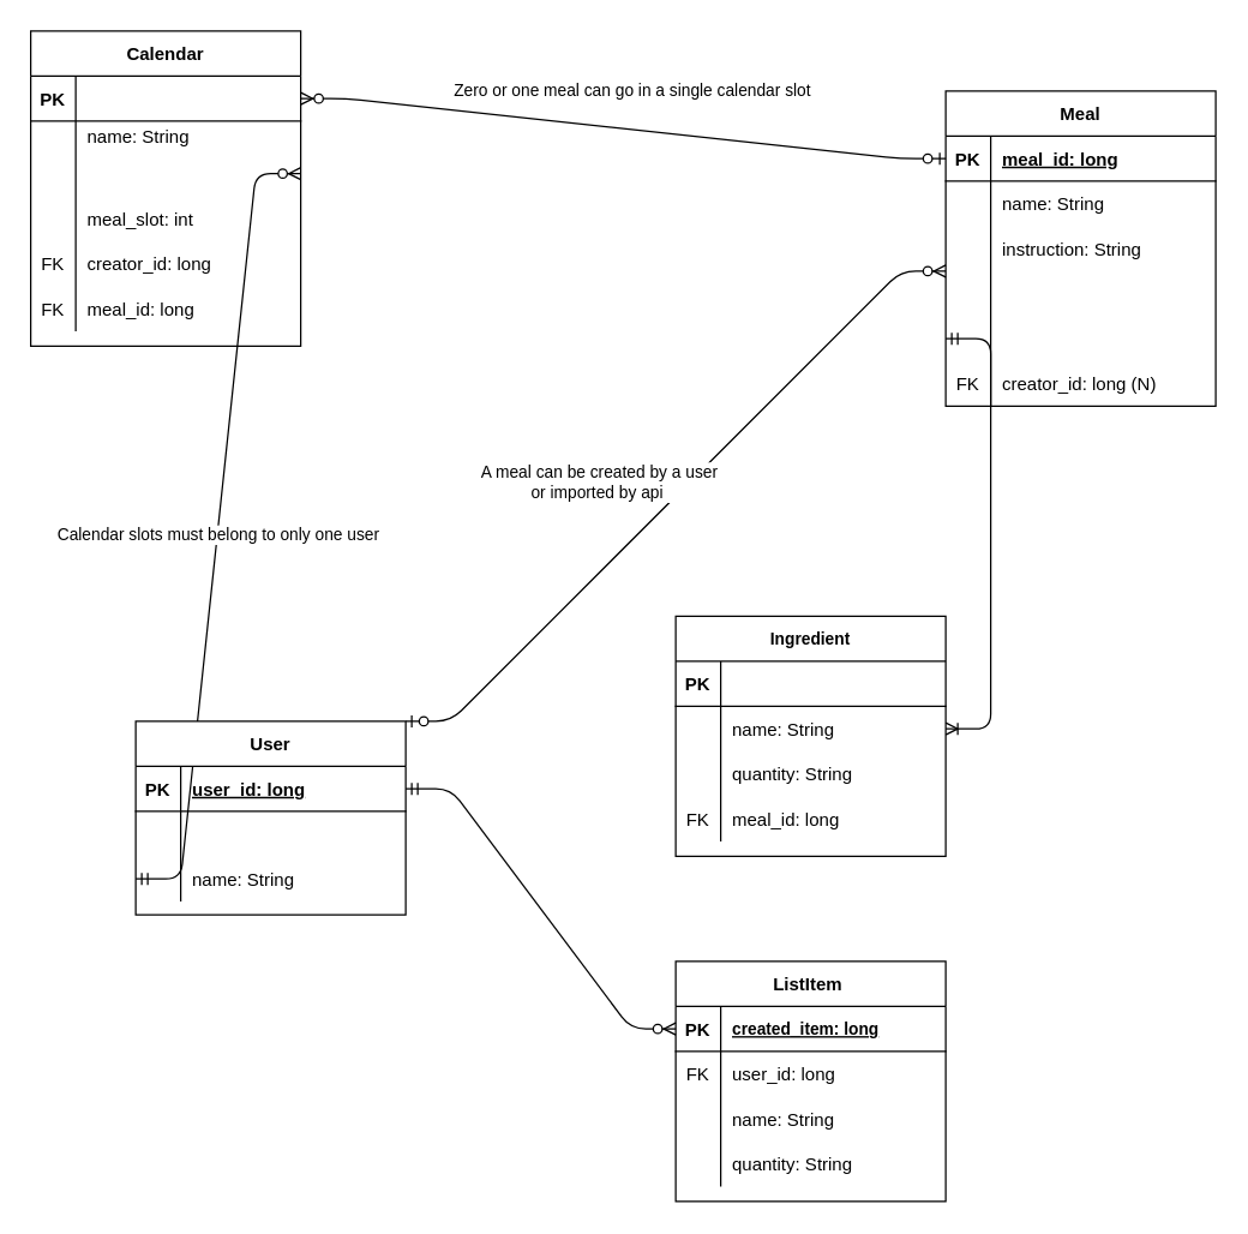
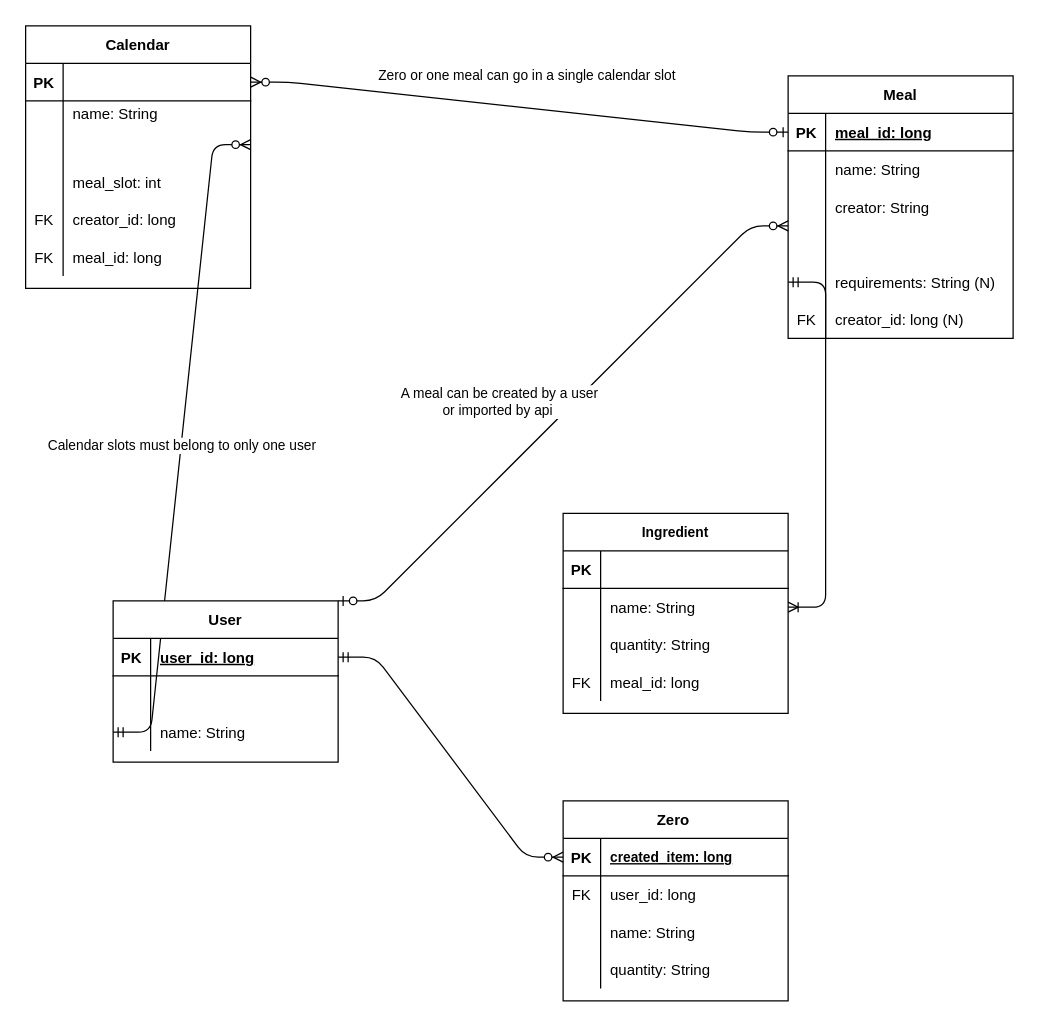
  <mxCell id="0" />
  <mxCell id="1" parent="0" />
  <mxCell id="2" value="" style="edgeStyle=entityRelationEdgeStyle;fontSize=12;html=1;endArrow=ERzeroToMany;startArrow=ERmandOne;exitX=1;exitY=0.5;exitDx=0;exitDy=0;entryX=0;entryY=0.5;entryDx=0;entryDy=0;" parent="1" source="45" target="67" edge="1"><mxGeometry width="100" height="100" relative="1" as="geometry"><mxPoint x="460" y="550" as="sourcePoint" /><mxPoint x="600" y="550" as="targetPoint" /></mxGeometry></mxCell>
  <mxCell id="3" value="Calendar" style="shape=table;startSize=30;container=1;collapsible=1;childLayout=tableLayout;fixedRows=1;rowLines=0;fontStyle=1;align=center;resizeLast=1;" parent="1" vertex="1"><mxGeometry x="20" y="20" width="180" height="210" as="geometry" /></mxCell>
  <mxCell id="4" value="" style="shape=partialRectangle;collapsible=0;dropTarget=0;pointerEvents=0;fillColor=none;top=0;left=0;bottom=1;right=0;points=[[0,0.5],[1,0.5]];portConstraint=eastwest;" parent="3" vertex="1"><mxGeometry y="30" width="180" height="30" as="geometry" /></mxCell>
  <mxCell id="5" value="PK" style="shape=partialRectangle;connectable=0;fillColor=none;top=0;left=0;bottom=0;right=0;fontStyle=1;overflow=hidden;" parent="4" vertex="1"><mxGeometry width="30" height="30" as="geometry" /></mxCell>
  <mxCell id="6" value="" style="shape=partialRectangle;collapsible=0;dropTarget=0;pointerEvents=0;fillColor=none;top=0;left=0;bottom=0;right=0;points=[[0,0.5],[1,0.5]];portConstraint=eastwest;" parent="3" vertex="1"><mxGeometry y="60" width="180" height="20" as="geometry" /></mxCell>
  <mxCell id="7" value="" style="shape=partialRectangle;connectable=0;fillColor=none;top=0;left=0;bottom=0;right=0;editable=1;overflow=hidden;" parent="6" vertex="1"><mxGeometry width="30" height="20" as="geometry" /></mxCell>
  <mxCell id="8" value="name: String" style="shape=partialRectangle;connectable=0;fillColor=none;top=0;left=0;bottom=0;right=0;align=left;spacingLeft=6;overflow=hidden;" parent="6" vertex="1"><mxGeometry x="30" width="150" height="20" as="geometry" /></mxCell>
  <mxCell id="9" value="" style="shape=partialRectangle;collapsible=0;dropTarget=0;pointerEvents=0;fillColor=none;top=0;left=0;bottom=0;right=0;points=[[0,0.5],[1,0.5]];portConstraint=eastwest;" parent="3" vertex="1"><mxGeometry y="80" width="180" height="30" as="geometry" /></mxCell>
  <mxCell id="10" value="" style="shape=partialRectangle;connectable=0;fillColor=none;top=0;left=0;bottom=0;right=0;editable=1;overflow=hidden;" parent="9" vertex="1"><mxGeometry width="30" height="30" as="geometry" /></mxCell>
  <mxCell id="11" value="" style="shape=partialRectangle;collapsible=0;dropTarget=0;pointerEvents=0;fillColor=none;top=0;left=0;bottom=0;right=0;points=[[0,0.5],[1,0.5]];portConstraint=eastwest;" parent="3" vertex="1"><mxGeometry y="110" width="180" height="30" as="geometry" /></mxCell>
  <mxCell id="12" value="" style="shape=partialRectangle;connectable=0;fillColor=none;top=0;left=0;bottom=0;right=0;editable=1;overflow=hidden;" parent="11" vertex="1"><mxGeometry width="30" height="30" as="geometry" /></mxCell>
  <mxCell id="13" value="meal_slot: int " style="shape=partialRectangle;connectable=0;fillColor=none;top=0;left=0;bottom=0;right=0;align=left;spacingLeft=6;overflow=hidden;" parent="11" vertex="1"><mxGeometry x="30" width="150" height="30" as="geometry" /></mxCell>
  <mxCell id="14" value="" style="shape=partialRectangle;collapsible=0;dropTarget=0;pointerEvents=0;fillColor=none;top=0;left=0;bottom=0;right=0;points=[[0,0.5],[1,0.5]];portConstraint=eastwest;" parent="3" vertex="1"><mxGeometry y="140" width="180" height="30" as="geometry" /></mxCell>
  <mxCell id="15" value="FK" style="shape=partialRectangle;connectable=0;fillColor=none;top=0;left=0;bottom=0;right=0;editable=1;overflow=hidden;" parent="14" vertex="1"><mxGeometry width="30" height="30" as="geometry" /></mxCell>
  <mxCell id="16" value="creator_id: long" style="shape=partialRectangle;connectable=0;fillColor=none;top=0;left=0;bottom=0;right=0;align=left;spacingLeft=6;overflow=hidden;" parent="14" vertex="1"><mxGeometry x="30" width="150" height="30" as="geometry" /></mxCell>
  <mxCell id="17" value="" style="shape=partialRectangle;collapsible=0;dropTarget=0;pointerEvents=0;fillColor=none;top=0;left=0;bottom=0;right=0;points=[[0,0.5],[1,0.5]];portConstraint=eastwest;" parent="3" vertex="1"><mxGeometry y="170" width="180" height="30" as="geometry" /></mxCell>
  <mxCell id="18" value="FK" style="shape=partialRectangle;connectable=0;fillColor=none;top=0;left=0;bottom=0;right=0;editable=1;overflow=hidden;" parent="17" vertex="1"><mxGeometry width="30" height="30" as="geometry" /></mxCell>
  <mxCell id="19" value="meal_id: long" style="shape=partialRectangle;connectable=0;fillColor=none;top=0;left=0;bottom=0;right=0;align=left;spacingLeft=6;overflow=hidden;" parent="17" vertex="1"><mxGeometry x="30" width="150" height="30" as="geometry" /></mxCell>
  <mxCell id="20" value="Meal" style="shape=table;startSize=30;container=1;collapsible=1;childLayout=tableLayout;fixedRows=1;rowLines=0;fontStyle=1;align=center;resizeLast=1;" parent="1" vertex="1"><mxGeometry x="630" y="60" width="180" height="210" as="geometry" /></mxCell>
  <mxCell id="21" value="" style="shape=partialRectangle;collapsible=0;dropTarget=0;pointerEvents=0;fillColor=none;top=0;left=0;bottom=1;right=0;points=[[0,0.5],[1,0.5]];portConstraint=eastwest;" parent="20" vertex="1"><mxGeometry y="30" width="180" height="30" as="geometry" /></mxCell>
  <mxCell id="22" value="PK" style="shape=partialRectangle;connectable=0;fillColor=none;top=0;left=0;bottom=0;right=0;fontStyle=1;overflow=hidden;" parent="21" vertex="1"><mxGeometry width="30" height="30" as="geometry" /></mxCell>
  <mxCell id="23" value="meal_id: long" style="shape=partialRectangle;connectable=0;fillColor=none;top=0;left=0;bottom=0;right=0;align=left;spacingLeft=6;fontStyle=5;overflow=hidden;" parent="21" vertex="1"><mxGeometry x="30" width="150" height="30" as="geometry" /></mxCell>
  <mxCell id="24" value="" style="shape=partialRectangle;collapsible=0;dropTarget=0;pointerEvents=0;fillColor=none;top=0;left=0;bottom=0;right=0;points=[[0,0.5],[1,0.5]];portConstraint=eastwest;" parent="20" vertex="1"><mxGeometry y="60" width="180" height="30" as="geometry" /></mxCell>
  <mxCell id="25" value="" style="shape=partialRectangle;connectable=0;fillColor=none;top=0;left=0;bottom=0;right=0;editable=1;overflow=hidden;" parent="24" vertex="1"><mxGeometry width="30" height="30" as="geometry" /></mxCell>
  <mxCell id="26" value="name: String" style="shape=partialRectangle;connectable=0;fillColor=none;top=0;left=0;bottom=0;right=0;align=left;spacingLeft=6;overflow=hidden;" parent="24" vertex="1"><mxGeometry x="30" width="150" height="30" as="geometry" /></mxCell>
  <mxCell id="27" value="" style="shape=partialRectangle;collapsible=0;dropTarget=0;pointerEvents=0;fillColor=none;top=0;left=0;bottom=0;right=0;points=[[0,0.5],[1,0.5]];portConstraint=eastwest;" parent="20" vertex="1"><mxGeometry y="90" width="180" height="30" as="geometry" /></mxCell>
  <mxCell id="28" value="" style="shape=partialRectangle;connectable=0;fillColor=none;top=0;left=0;bottom=0;right=0;editable=1;overflow=hidden;" parent="27" vertex="1"><mxGeometry width="30" height="30" as="geometry" /></mxCell>
- <mxCell id="29" value="instruction: String" style="shape=partialRectangle;connectable=0;fillColor=none;top=0;left=0;bottom=0;right=0;align=left;spacingLeft=6;overflow=hidden;" parent="27" vertex="1"><mxGeometry x="30" width="150" height="30" as="geometry" /></mxCell>
+ <mxCell id="29" value="creator: String" style="shape=partialRectangle;connectable=0;fillColor=none;top=0;left=0;bottom=0;right=0;align=left;spacingLeft=6;overflow=hidden;" parent="27" vertex="1"><mxGeometry x="30" width="150" height="30" as="geometry" /></mxCell>
  <mxCell id="30" value="" style="shape=partialRectangle;collapsible=0;dropTarget=0;pointerEvents=0;fillColor=none;top=0;left=0;bottom=0;right=0;points=[[0,0.5],[1,0.5]];portConstraint=eastwest;" parent="20" vertex="1"><mxGeometry y="120" width="180" height="30" as="geometry" /></mxCell>
  <mxCell id="31" value="" style="shape=partialRectangle;connectable=0;fillColor=none;top=0;left=0;bottom=0;right=0;editable=1;overflow=hidden;" parent="30" vertex="1"><mxGeometry width="30" height="30" as="geometry" /></mxCell>
  <mxCell id="32" value="" style="shape=partialRectangle;collapsible=0;dropTarget=0;pointerEvents=0;fillColor=none;top=0;left=0;bottom=0;right=0;points=[[0,0.5],[1,0.5]];portConstraint=eastwest;" parent="20" vertex="1"><mxGeometry y="150" width="180" height="30" as="geometry" /></mxCell>
  <mxCell id="33" value="" style="shape=partialRectangle;connectable=0;fillColor=none;top=0;left=0;bottom=0;right=0;editable=1;overflow=hidden;" parent="32" vertex="1"><mxGeometry width="30" height="30" as="geometry" /></mxCell>
+ <mxCell id="34" value="requirements: String (N)" style="shape=partialRectangle;connectable=0;fillColor=none;top=0;left=0;bottom=0;right=0;align=left;spacingLeft=6;overflow=hidden;" parent="32" vertex="1"><mxGeometry x="30" width="150" height="30" as="geometry" /></mxCell>
  <mxCell id="35" value="" style="shape=partialRectangle;collapsible=0;dropTarget=0;pointerEvents=0;fillColor=none;top=0;left=0;bottom=0;right=0;points=[[0,0.5],[1,0.5]];portConstraint=eastwest;" parent="20" vertex="1"><mxGeometry y="180" width="180" height="30" as="geometry" /></mxCell>
  <mxCell id="36" value="FK" style="shape=partialRectangle;connectable=0;fillColor=none;top=0;left=0;bottom=0;right=0;editable=1;overflow=hidden;" parent="35" vertex="1"><mxGeometry width="30" height="30" as="geometry" /></mxCell>
  <mxCell id="37" value="creator_id: long (N)" style="shape=partialRectangle;connectable=0;fillColor=none;top=0;left=0;bottom=0;right=0;align=left;spacingLeft=6;overflow=hidden;" parent="35" vertex="1"><mxGeometry x="30" width="150" height="30" as="geometry" /></mxCell>
  <mxCell id="38" value="" style="edgeStyle=entityRelationEdgeStyle;fontSize=12;html=1;endArrow=ERmandOne;startArrow=ERzeroToMany;endFill=0;entryX=0;entryY=0.5;entryDx=0;entryDy=0;exitX=1;exitY=0.5;exitDx=0;exitDy=0;" edge="1" parent="1" source="9" target="50"><mxGeometry width="100" height="100" relative="1" as="geometry"><mxPoint x="200" y="380" as="sourcePoint" /><mxPoint x="300" y="420" as="targetPoint" /></mxGeometry></mxCell>
  <mxCell id="39" value="Calendar slots must belong to only one user" style="edgeLabel;html=1;align=center;verticalAlign=middle;resizable=0;points=[];" vertex="1" connectable="0" parent="38"><mxGeometry x="0.023" relative="1" as="geometry"><mxPoint as="offset" /></mxGeometry></mxCell>
  <mxCell id="40" value="" style="edgeStyle=entityRelationEdgeStyle;fontSize=12;html=1;endArrow=ERzeroToMany;startArrow=ERzeroToOne;exitX=1;exitY=0;exitDx=0;exitDy=0;startFill=1;" edge="1" parent="1" source="44"><mxGeometry width="100" height="100" relative="1" as="geometry"><mxPoint x="530" y="280" as="sourcePoint" /><mxPoint x="630" y="180" as="targetPoint" /></mxGeometry></mxCell>
  <mxCell id="41" value="A meal can be created by a user&lt;br&gt;or imported by api&amp;nbsp;" style="edgeLabel;html=1;align=center;verticalAlign=middle;resizable=0;points=[];" vertex="1" connectable="0" parent="40"><mxGeometry x="0.065" y="-1" relative="1" as="geometry"><mxPoint x="-63.41" y="0.8" as="offset" /></mxGeometry></mxCell>
  <mxCell id="42" value="" style="edgeStyle=entityRelationEdgeStyle;fontSize=12;html=1;endArrow=ERzeroToOne;startArrow=ERzeroToMany;exitX=1;exitY=0.5;exitDx=0;exitDy=0;entryX=0;entryY=0.5;entryDx=0;entryDy=0;endFill=1;startFill=1;" edge="1" parent="1" source="4" target="21"><mxGeometry width="100" height="100" relative="1" as="geometry"><mxPoint x="380" y="140" as="sourcePoint" /><mxPoint x="480" y="40" as="targetPoint" /></mxGeometry></mxCell>
  <mxCell id="43" value="Zero or one meal can go in a single calendar slot" style="edgeLabel;html=1;align=center;verticalAlign=middle;resizable=0;points=[];" vertex="1" connectable="0" parent="42"><mxGeometry x="-0.121" relative="1" as="geometry"><mxPoint x="30.93" y="-22.2" as="offset" /></mxGeometry></mxCell>
  <mxCell id="44" value="User" style="shape=table;startSize=30;container=1;collapsible=1;childLayout=tableLayout;fixedRows=1;rowLines=0;fontStyle=1;align=center;resizeLast=1;" parent="1" vertex="1"><mxGeometry x="90" y="480" width="180" height="129" as="geometry" /></mxCell>
  <mxCell id="45" value="" style="shape=partialRectangle;collapsible=0;dropTarget=0;pointerEvents=0;fillColor=none;top=0;left=0;bottom=1;right=0;points=[[0,0.5],[1,0.5]];portConstraint=eastwest;" parent="44" vertex="1"><mxGeometry y="30" width="180" height="30" as="geometry" /></mxCell>
  <mxCell id="46" value="PK" style="shape=partialRectangle;connectable=0;fillColor=none;top=0;left=0;bottom=0;right=0;fontStyle=1;overflow=hidden;" parent="45" vertex="1"><mxGeometry width="30" height="30" as="geometry" /></mxCell>
  <mxCell id="47" value="user_id: long" style="shape=partialRectangle;connectable=0;fillColor=none;top=0;left=0;bottom=0;right=0;align=left;spacingLeft=6;fontStyle=5;overflow=hidden;" parent="45" vertex="1"><mxGeometry x="30" width="150" height="30" as="geometry" /></mxCell>
  <mxCell id="48" value="" style="shape=partialRectangle;collapsible=0;dropTarget=0;pointerEvents=0;fillColor=none;top=0;left=0;bottom=0;right=0;points=[[0,0.5],[1,0.5]];portConstraint=eastwest;" parent="44" vertex="1"><mxGeometry y="60" width="180" height="30" as="geometry" /></mxCell>
  <mxCell id="49" value="" style="shape=partialRectangle;connectable=0;fillColor=none;top=0;left=0;bottom=0;right=0;editable=1;overflow=hidden;" parent="48" vertex="1"><mxGeometry width="30" height="30" as="geometry" /></mxCell>
  <mxCell id="50" value="" style="shape=partialRectangle;collapsible=0;dropTarget=0;pointerEvents=0;fillColor=none;top=0;left=0;bottom=0;right=0;points=[[0,0.5],[1,0.5]];portConstraint=eastwest;" parent="44" vertex="1"><mxGeometry y="90" width="180" height="30" as="geometry" /></mxCell>
  <mxCell id="51" value="" style="shape=partialRectangle;connectable=0;fillColor=none;top=0;left=0;bottom=0;right=0;editable=1;overflow=hidden;" parent="50" vertex="1"><mxGeometry width="30" height="30" as="geometry" /></mxCell>
  <mxCell id="52" value="name: String" style="shape=partialRectangle;connectable=0;fillColor=none;top=0;left=0;bottom=0;right=0;align=left;spacingLeft=6;overflow=hidden;" parent="50" vertex="1"><mxGeometry x="30" width="150" height="30" as="geometry" /></mxCell>
  <mxCell id="53" value="" style="edgeStyle=entityRelationEdgeStyle;fontSize=12;html=1;endArrow=ERmandOne;startArrow=ERoneToMany;exitX=1;exitY=0.5;exitDx=0;exitDy=0;startFill=0;endFill=0;entryX=0;entryY=0.5;entryDx=0;entryDy=0;" edge="1" parent="1" source="57" target="32"><mxGeometry width="100" height="100" relative="1" as="geometry"><mxPoint x="650" y="460" as="sourcePoint" /><mxPoint x="628" y="277" as="targetPoint" /></mxGeometry></mxCell>
  <mxCell id="54" value="Ingredient" style="shape=table;startSize=30;container=1;collapsible=1;childLayout=tableLayout;fixedRows=1;rowLines=0;fontStyle=1;align=center;resizeLast=1;fontSize=11;" parent="1" vertex="1"><mxGeometry x="450" y="410" width="180" height="160" as="geometry" /></mxCell>
  <mxCell id="55" value="" style="shape=partialRectangle;collapsible=0;dropTarget=0;pointerEvents=0;fillColor=none;top=0;left=0;bottom=1;right=0;points=[[0,0.5],[1,0.5]];portConstraint=eastwest;" parent="54" vertex="1"><mxGeometry y="30" width="180" height="30" as="geometry" /></mxCell>
  <mxCell id="56" value="PK" style="shape=partialRectangle;connectable=0;fillColor=none;top=0;left=0;bottom=0;right=0;fontStyle=1;overflow=hidden;" parent="55" vertex="1"><mxGeometry width="30" height="30" as="geometry" /></mxCell>
  <mxCell id="57" value="" style="shape=partialRectangle;collapsible=0;dropTarget=0;pointerEvents=0;fillColor=none;top=0;left=0;bottom=0;right=0;points=[[0,0.5],[1,0.5]];portConstraint=eastwest;" parent="54" vertex="1"><mxGeometry y="60" width="180" height="30" as="geometry" /></mxCell>
  <mxCell id="58" value="" style="shape=partialRectangle;connectable=0;fillColor=none;top=0;left=0;bottom=0;right=0;editable=1;overflow=hidden;" parent="57" vertex="1"><mxGeometry width="30" height="30" as="geometry" /></mxCell>
  <mxCell id="59" value="name: String" style="shape=partialRectangle;connectable=0;fillColor=none;top=0;left=0;bottom=0;right=0;align=left;spacingLeft=6;overflow=hidden;" parent="57" vertex="1"><mxGeometry x="30" width="150" height="30" as="geometry" /></mxCell>
  <mxCell id="60" value="" style="shape=partialRectangle;collapsible=0;dropTarget=0;pointerEvents=0;fillColor=none;top=0;left=0;bottom=0;right=0;points=[[0,0.5],[1,0.5]];portConstraint=eastwest;" vertex="1" parent="54"><mxGeometry y="90" width="180" height="30" as="geometry" /></mxCell>
  <mxCell id="61" value="" style="shape=partialRectangle;connectable=0;fillColor=none;top=0;left=0;bottom=0;right=0;editable=1;overflow=hidden;" vertex="1" parent="60"><mxGeometry width="30" height="30" as="geometry" /></mxCell>
  <mxCell id="62" value="quantity: String" style="shape=partialRectangle;connectable=0;fillColor=none;top=0;left=0;bottom=0;right=0;align=left;spacingLeft=6;overflow=hidden;" vertex="1" parent="60"><mxGeometry x="30" width="150" height="30" as="geometry" /></mxCell>
  <mxCell id="63" value="" style="shape=partialRectangle;collapsible=0;dropTarget=0;pointerEvents=0;fillColor=none;top=0;left=0;bottom=0;right=0;points=[[0,0.5],[1,0.5]];portConstraint=eastwest;" vertex="1" parent="54"><mxGeometry y="120" width="180" height="30" as="geometry" /></mxCell>
  <mxCell id="64" value="FK" style="shape=partialRectangle;connectable=0;fillColor=none;top=0;left=0;bottom=0;right=0;editable=1;overflow=hidden;" vertex="1" parent="63"><mxGeometry width="30" height="30" as="geometry" /></mxCell>
  <mxCell id="65" value="meal_id: long" style="shape=partialRectangle;connectable=0;fillColor=none;top=0;left=0;bottom=0;right=0;align=left;spacingLeft=6;overflow=hidden;" vertex="1" parent="63"><mxGeometry x="30" width="150" height="30" as="geometry" /></mxCell>
- <mxCell id="66" value="ListItem " style="shape=table;startSize=30;container=1;collapsible=1;childLayout=tableLayout;fixedRows=1;rowLines=0;fontStyle=1;align=center;resizeLast=1;" parent="1" vertex="1"><mxGeometry x="450" y="640" width="180" height="160" as="geometry" /></mxCell>
+ <mxCell id="66" value="Zero " style="shape=table;startSize=30;container=1;collapsible=1;childLayout=tableLayout;fixedRows=1;rowLines=0;fontStyle=1;align=center;resizeLast=1;" parent="1" vertex="1"><mxGeometry x="450" y="640" width="180" height="160" as="geometry" /></mxCell>
  <mxCell id="67" value="" style="shape=partialRectangle;collapsible=0;dropTarget=0;pointerEvents=0;fillColor=none;top=0;left=0;bottom=1;right=0;points=[[0,0.5],[1,0.5]];portConstraint=eastwest;" parent="66" vertex="1"><mxGeometry y="30" width="180" height="30" as="geometry" /></mxCell>
  <mxCell id="68" value="PK" style="shape=partialRectangle;connectable=0;fillColor=none;top=0;left=0;bottom=0;right=0;fontStyle=1;overflow=hidden;" parent="67" vertex="1"><mxGeometry width="30" height="30" as="geometry" /></mxCell>
  <mxCell id="69" value="created_item: long" style="shape=partialRectangle;connectable=0;fillColor=none;top=0;left=0;bottom=0;right=0;align=left;spacingLeft=6;fontStyle=5;overflow=hidden;fontSize=11;" parent="67" vertex="1"><mxGeometry x="30" width="150" height="30" as="geometry" /></mxCell>
  <mxCell id="70" value="" style="shape=partialRectangle;collapsible=0;dropTarget=0;pointerEvents=0;fillColor=none;top=0;left=0;bottom=0;right=0;points=[[0,0.5],[1,0.5]];portConstraint=eastwest;" parent="66" vertex="1"><mxGeometry y="60" width="180" height="30" as="geometry" /></mxCell>
  <mxCell id="71" value="FK" style="shape=partialRectangle;connectable=0;fillColor=none;top=0;left=0;bottom=0;right=0;editable=1;overflow=hidden;" parent="70" vertex="1"><mxGeometry width="30" height="30" as="geometry" /></mxCell>
  <mxCell id="72" value="user_id: long" style="shape=partialRectangle;connectable=0;fillColor=none;top=0;left=0;bottom=0;right=0;align=left;spacingLeft=6;overflow=hidden;" parent="70" vertex="1"><mxGeometry x="30" width="150" height="30" as="geometry" /></mxCell>
  <mxCell id="73" value="" style="shape=partialRectangle;collapsible=0;dropTarget=0;pointerEvents=0;fillColor=none;top=0;left=0;bottom=0;right=0;points=[[0,0.5],[1,0.5]];portConstraint=eastwest;" parent="66" vertex="1"><mxGeometry y="90" width="180" height="30" as="geometry" /></mxCell>
  <mxCell id="74" value="" style="shape=partialRectangle;connectable=0;fillColor=none;top=0;left=0;bottom=0;right=0;editable=1;overflow=hidden;" parent="73" vertex="1"><mxGeometry width="30" height="30" as="geometry" /></mxCell>
  <mxCell id="75" value="name: String" style="shape=partialRectangle;connectable=0;fillColor=none;top=0;left=0;bottom=0;right=0;align=left;spacingLeft=6;overflow=hidden;" parent="73" vertex="1"><mxGeometry x="30" width="150" height="30" as="geometry" /></mxCell>
  <mxCell id="76" value="" style="shape=partialRectangle;collapsible=0;dropTarget=0;pointerEvents=0;fillColor=none;top=0;left=0;bottom=0;right=0;points=[[0,0.5],[1,0.5]];portConstraint=eastwest;" parent="66" vertex="1"><mxGeometry y="120" width="180" height="30" as="geometry" /></mxCell>
  <mxCell id="77" value="" style="shape=partialRectangle;connectable=0;fillColor=none;top=0;left=0;bottom=0;right=0;editable=1;overflow=hidden;" parent="76" vertex="1"><mxGeometry width="30" height="30" as="geometry" /></mxCell>
  <mxCell id="78" value="quantity: String" style="shape=partialRectangle;connectable=0;fillColor=none;top=0;left=0;bottom=0;right=0;align=left;spacingLeft=6;overflow=hidden;" parent="76" vertex="1"><mxGeometry x="30" width="150" height="30" as="geometry" /></mxCell>
